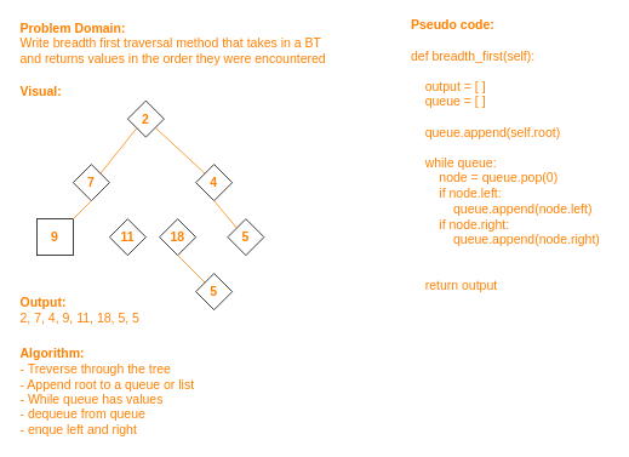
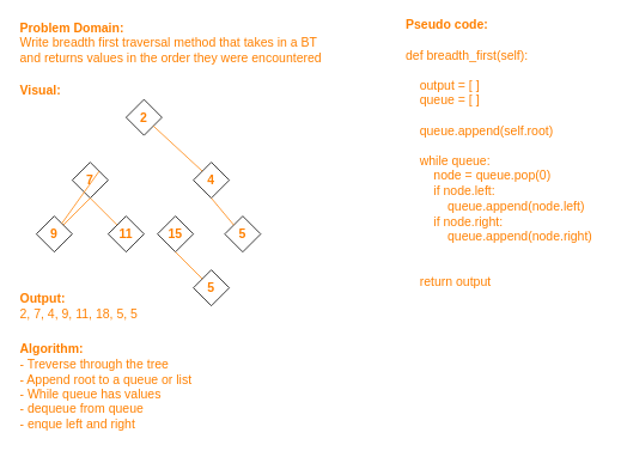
  <mxCell id="0" />
  <mxCell id="1" parent="0" />
  <mxCell id="2" value="&lt;span style=&quot;font-size: 14px&quot;&gt;&lt;font color=&quot;#ff8000&quot;&gt;&lt;b&gt;Problem Domain:&lt;/b&gt;&lt;br&gt;Write breadth first traversal method that takes in a BT&lt;br&gt;and returns values in the order they were encountered&lt;br&gt;&lt;/font&gt;&lt;br&gt;&lt;/span&gt;" style="text;html=1;align=left;verticalAlign=middle;resizable=0;points=[];autosize=1;" vertex="1" parent="1"><mxGeometry x="20" y="20" width="350" height="70" as="geometry" /></mxCell>
  <mxCell id="3" value="&lt;b&gt;&lt;font color=&quot;#ff8000&quot; style=&quot;font-size: 14px&quot;&gt;Visual:&lt;/font&gt;&lt;/b&gt;" style="text;html=1;align=left;verticalAlign=middle;resizable=0;points=[];autosize=1;" vertex="1" parent="1"><mxGeometry x="20" y="90" width="60" height="20" as="geometry" /></mxCell>
  <mxCell id="4" value="&lt;font color=&quot;#ff8000&quot; size=&quot;1&quot;&gt;&lt;b style=&quot;font-size: 14px&quot;&gt;2&lt;/b&gt;&lt;/font&gt;" style="rhombus;whiteSpace=wrap;html=1;" vertex="1" parent="1"><mxGeometry x="140" y="110" width="40" height="40" as="geometry" /></mxCell>
  <mxCell id="5" value="&lt;font color=&quot;#ff8000&quot; size=&quot;1&quot;&gt;&lt;b style=&quot;font-size: 14px&quot;&gt;7&lt;/b&gt;&lt;/font&gt;" style="rhombus;whiteSpace=wrap;html=1;" vertex="1" parent="1"><mxGeometry x="80" y="180" width="40" height="40" as="geometry" /></mxCell>
  <mxCell id="6" value="&lt;font color=&quot;#ff8000&quot; size=&quot;1&quot;&gt;&lt;b style=&quot;font-size: 14px&quot;&gt;4&lt;/b&gt;&lt;/font&gt;" style="rhombus;whiteSpace=wrap;html=1;" vertex="1" parent="1"><mxGeometry x="215" y="180" width="40" height="40" as="geometry" /></mxCell>
- <mxCell id="7" value="&lt;font color=&quot;#ff8000&quot; size=&quot;1&quot;&gt;&lt;b style=&quot;font-size: 14px&quot;&gt;9&lt;/b&gt;&lt;/font&gt;" style="whiteSpace=wrap;html=1;rounded=0;" vertex="1" parent="1"><mxGeometry x="40" y="240" width="40" height="40" as="geometry" /></mxCell>
+ <mxCell id="7" value="&lt;font color=&quot;#ff8000&quot; size=&quot;1&quot;&gt;&lt;b style=&quot;font-size: 14px&quot;&gt;9&lt;/b&gt;&lt;/font&gt;" style="rhombus;whiteSpace=wrap;html=1;" vertex="1" parent="1"><mxGeometry x="40" y="240" width="40" height="40" as="geometry" /></mxCell>
  <mxCell id="8" value="&lt;font color=&quot;#ff8000&quot; size=&quot;1&quot;&gt;&lt;b style=&quot;font-size: 14px&quot;&gt;11&lt;/b&gt;&lt;/font&gt;" style="rhombus;whiteSpace=wrap;html=1;" vertex="1" parent="1"><mxGeometry x="120" y="240" width="40" height="40" as="geometry" /></mxCell>
- <mxCell id="9" value="&lt;b&gt;&lt;font style=&quot;font-size: 14px&quot; color=&quot;#ff8000&quot;&gt;18&lt;/font&gt;&lt;/b&gt;" style="rhombus;whiteSpace=wrap;html=1;" vertex="1" parent="1"><mxGeometry x="175" y="240" width="40" height="40" as="geometry" /></mxCell>
+ <mxCell id="9" value="&lt;b&gt;&lt;font style=&quot;font-size: 14px&quot; color=&quot;#ff8000&quot;&gt;15&lt;/font&gt;&lt;/b&gt;" style="rhombus;whiteSpace=wrap;html=1;" vertex="1" parent="1"><mxGeometry x="175" y="240" width="40" height="40" as="geometry" /></mxCell>
  <mxCell id="10" value="&lt;font color=&quot;#ff8000&quot; size=&quot;1&quot;&gt;&lt;b style=&quot;font-size: 14px&quot;&gt;5&lt;/b&gt;&lt;/font&gt;" style="rhombus;whiteSpace=wrap;html=1;" vertex="1" parent="1"><mxGeometry x="250" y="240" width="40" height="40" as="geometry" /></mxCell>
  <mxCell id="11" value="&lt;font color=&quot;#ff8000&quot; size=&quot;1&quot;&gt;&lt;b style=&quot;font-size: 14px&quot;&gt;5&lt;/b&gt;&lt;/font&gt;" style="rhombus;whiteSpace=wrap;html=1;" vertex="1" parent="1"><mxGeometry x="215" y="300" width="40" height="40" as="geometry" /></mxCell>
- <mxCell id="12" value="" style="endArrow=none;html=1;strokeColor=#FF8000;entryX=0;entryY=1;entryDx=0;entryDy=0;exitX=1;exitY=0;exitDx=0;exitDy=0;" edge="1" parent="1" source="5" target="4"><mxGeometry width="50" height="50" relative="1" as="geometry"><mxPoint x="110" y="190" as="sourcePoint" /><mxPoint x="160" y="140" as="targetPoint" /></mxGeometry></mxCell>
+ <mxCell id="12" value="" style="endArrow=none;html=1;strokeColor=#FF8000;exitX=1;exitY=0;exitDx=0;exitDy=0;" edge="1" parent="1" source="5" target="7"><mxGeometry width="50" height="50" relative="1" as="geometry"><mxPoint x="110" y="190" as="sourcePoint" /><mxPoint x="160" y="140" as="targetPoint" /></mxGeometry></mxCell>
  <mxCell id="13" value="" style="endArrow=none;html=1;strokeColor=#FF8000;entryX=0;entryY=1;entryDx=0;entryDy=0;exitX=1;exitY=0;exitDx=0;exitDy=0;" edge="1" parent="1" source="7"><mxGeometry width="50" height="50" relative="1" as="geometry"><mxPoint x="60" y="270" as="sourcePoint" /><mxPoint x="100" y="220" as="targetPoint" /></mxGeometry></mxCell>
+ <mxCell id="14" value="" style="endArrow=none;html=1;strokeColor=#FF8000;exitX=0.5;exitY=1;exitDx=0;exitDy=0;" edge="1" parent="1" source="5" target="8"><mxGeometry width="50" height="50" relative="1" as="geometry"><mxPoint x="100" y="230" as="sourcePoint" /><mxPoint x="110" y="230" as="targetPoint" /></mxGeometry></mxCell>
  <mxCell id="15" value="" style="endArrow=none;html=1;strokeColor=#FF8000;entryX=0;entryY=0;entryDx=0;entryDy=0;" edge="1" parent="1" source="4" target="6"><mxGeometry width="50" height="50" relative="1" as="geometry"><mxPoint x="170" y="140" as="sourcePoint" /><mxPoint x="220" y="90" as="targetPoint" /></mxGeometry></mxCell>
  <mxCell id="16" value="" style="endArrow=none;html=1;strokeColor=#FF8000;exitX=0.5;exitY=1;exitDx=0;exitDy=0;entryX=0;entryY=0;entryDx=0;entryDy=0;" edge="1" parent="1" source="6" target="10"><mxGeometry width="50" height="50" relative="1" as="geometry"><mxPoint x="255" y="225" as="sourcePoint" /><mxPoint x="305" y="175" as="targetPoint" /></mxGeometry></mxCell>
  <mxCell id="17" value="" style="endArrow=none;html=1;strokeColor=#FF8000;exitX=0;exitY=0;exitDx=0;exitDy=0;entryX=0.5;entryY=1;entryDx=0;entryDy=0;" edge="1" parent="1" source="11" target="9"><mxGeometry width="50" height="50" relative="1" as="geometry"><mxPoint x="165" y="320" as="sourcePoint" /><mxPoint x="215" y="270" as="targetPoint" /></mxGeometry></mxCell>
  <mxCell id="18" value="&lt;font style=&quot;font-size: 14px&quot; color=&quot;#ff8000&quot;&gt;&lt;b&gt;Output:&lt;/b&gt;&lt;br&gt;2, 7, 4, 9, 11, 18, 5, 5&lt;br&gt;&lt;/font&gt;" style="text;html=1;align=left;verticalAlign=middle;resizable=0;points=[];autosize=1;" vertex="1" parent="1"><mxGeometry x="20" y="320" width="150" height="40" as="geometry" /></mxCell>
  <mxCell id="19" value="&lt;font style=&quot;font-size: 14px&quot; color=&quot;#ff8000&quot;&gt;&lt;b&gt;Algorithm:&lt;/b&gt;&lt;br&gt;- Treverse through the tree&lt;br&gt;- Append root to a queue or list&lt;br&gt;- While queue has values&lt;br&gt;- dequeue from queue&lt;br&gt;- enque left and right&lt;br&gt;&lt;/font&gt;" style="text;html=1;align=left;verticalAlign=middle;resizable=0;points=[];autosize=1;" vertex="1" parent="1"><mxGeometry x="20" y="380" width="210" height="100" as="geometry" /></mxCell>
  <mxCell id="20" value="&lt;font style=&quot;font-size: 14px&quot; color=&quot;#ff8000&quot;&gt;&lt;b&gt;Pseudo code:&lt;/b&gt;&lt;br&gt;&lt;br&gt;def breadth_first(self):&lt;br&gt;&lt;br&gt;&amp;nbsp; &amp;nbsp; output = [ ]&lt;br&gt;&amp;nbsp; &amp;nbsp; queue = [ ]&lt;br&gt;&lt;br&gt;&amp;nbsp; &amp;nbsp; queue.append(self.root)&lt;br&gt;&lt;br&gt;&amp;nbsp; &amp;nbsp; while queue:&lt;br&gt;&amp;nbsp; &amp;nbsp; &amp;nbsp; &amp;nbsp; node = queue.pop(0)&lt;br&gt;&amp;nbsp; &amp;nbsp; &amp;nbsp; &amp;nbsp; if node.left:&lt;br&gt;&amp;nbsp; &amp;nbsp; &amp;nbsp; &amp;nbsp; &amp;nbsp; &amp;nbsp; queue.append(node.left)&lt;br&gt;&amp;nbsp; &amp;nbsp; &amp;nbsp; &amp;nbsp; if node.right:&lt;br&gt;&amp;nbsp; &amp;nbsp; &amp;nbsp; &amp;nbsp; &amp;nbsp; &amp;nbsp; queue.append(node.right)&lt;br&gt;&amp;nbsp; &amp;nbsp;&amp;nbsp;&lt;br&gt;&lt;br&gt;&amp;nbsp; &amp;nbsp; return output&lt;br&gt;&lt;/font&gt;" style="text;html=1;align=left;verticalAlign=middle;resizable=0;points=[];autosize=1;" vertex="1" parent="1"><mxGeometry x="450" y="30" width="220" height="280" as="geometry" /></mxCell>
